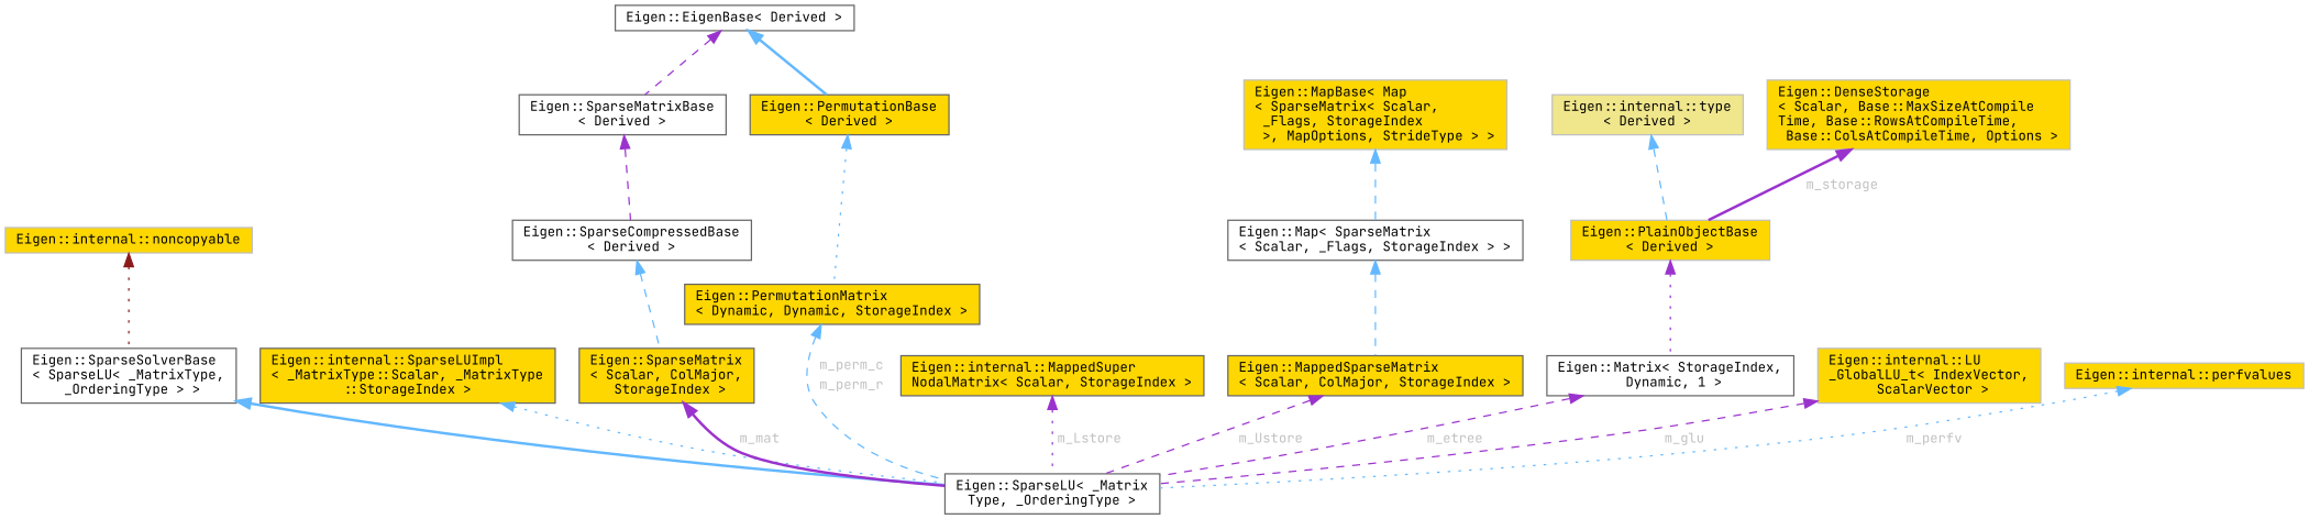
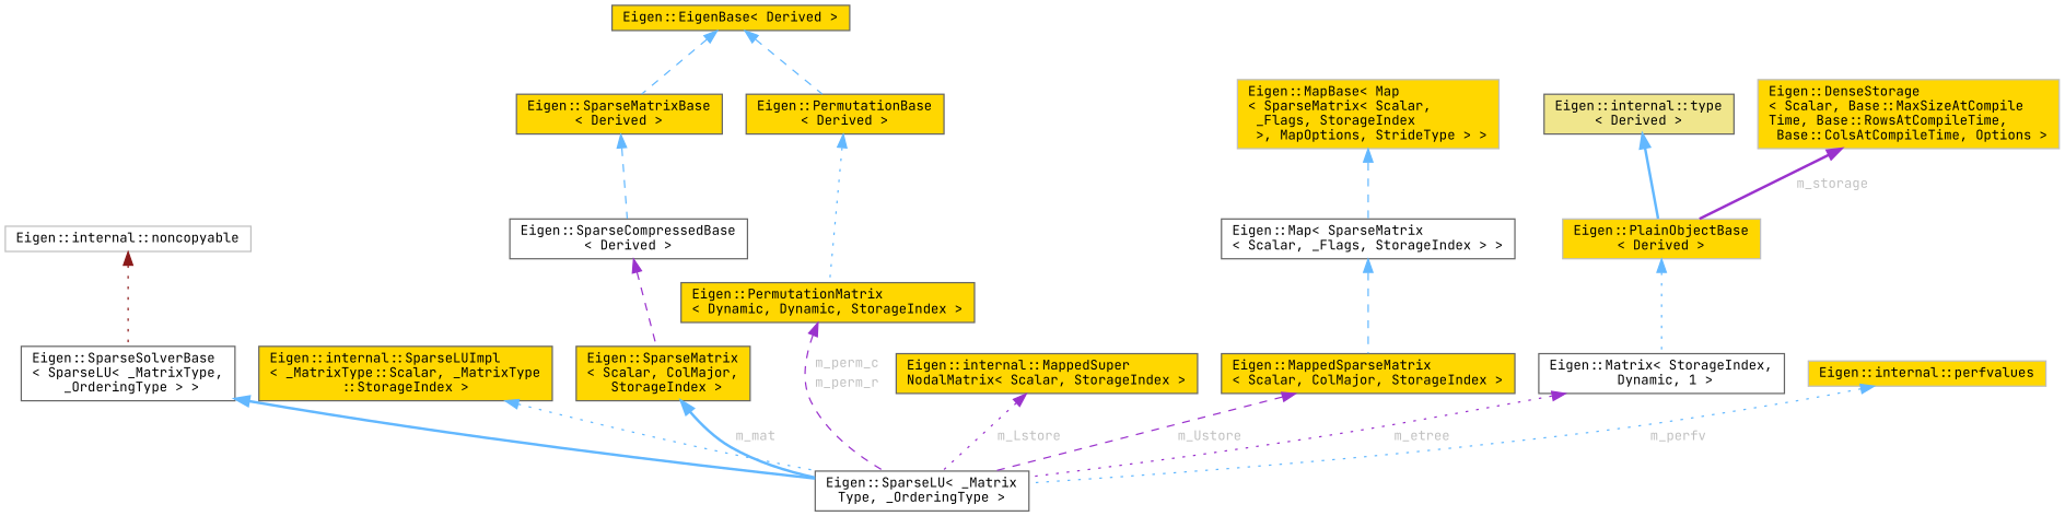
  digraph {
    fontname="JetBrains Mono"
    rankdir=TB
    node [color=gray40 fillcolor=gold fontname="JetBrains Mono" fontsize=10 shape=box style=filled]
    edge [color=steelblue1 dir=back fontname="JetBrains Mono" fontsize=10 labelfontname=Helvetica labelfontsize=10 style=dashed]
    n1 [fillcolor=white fontcolor=black height=0.2 label="Eigen::SparseLU\< _Matrix\lType, _OrderingType \>" width=0.4]
    n2 [fillcolor=white height=0.2 label="Eigen::SparseSolverBase\l\< SparseLU\< _MatrixType,\l _OrderingType \> \>" width=0.4]
-   n3 [color=grey75 height=0.2 label="Eigen::internal::noncopyable" width=0.4]
+   n3 [color=grey75 fillcolor=white height=0.2 label="Eigen::internal::noncopyable" width=0.4]
    n4 [height=0.2 label="Eigen::internal::SparseLUImpl\l\< _MatrixType::Scalar, _MatrixType\l::StorageIndex \>" width=0.4]
    n5 [height=0.2 label="Eigen::SparseMatrix\l\< Scalar, ColMajor,\l StorageIndex \>" width=0.4]
    n6 [fillcolor=white height=0.2 label="Eigen::SparseCompressedBase\l\< Derived \>" width=0.4]
-   n7 [fillcolor=white height=0.2 label="Eigen::SparseMatrixBase\l\< Derived \>" width=0.4]
-   n8 [fillcolor=white height=0.2 label="Eigen::EigenBase\< Derived \>" width=0.4]
+   n7 [height=0.2 label="Eigen::SparseMatrixBase\l\< Derived \>" width=0.4]
+   n8 [height=0.2 label="Eigen::EigenBase\< Derived \>" width=0.4]
    n9 [height=0.2 label="Eigen::PermutationBase\l\< Derived \>" width=0.4]
    n10 [height=0.2 label="Eigen::PermutationMatrix\l\< Dynamic, Dynamic, StorageIndex \>" width=0.4]
    n11 [height=0.2 label="Eigen::internal::MappedSuper\lNodalMatrix\< Scalar, StorageIndex \>" width=0.4]
    n12 [height=0.2 label="Eigen::MappedSparseMatrix\l\< Scalar, ColMajor, StorageIndex \>" width=0.4]
    n13 [fillcolor=white height=0.2 label="Eigen::Map\< SparseMatrix\l\< Scalar, _Flags, StorageIndex \> \>" width=0.4]
    n14 [color=grey75 height=0.2 label="Eigen::MapBase\< Map\l\< SparseMatrix\< Scalar,\l _Flags, StorageIndex\l \>, MapOptions, StrideType \> \>" width=0.4]
    n15 [fillcolor=white height=0.2 label="Eigen::Matrix\< StorageIndex,\l Dynamic, 1 \>" width=0.4]
    n16 [color=grey75 height=0.2 label="Eigen::PlainObjectBase\l\< Derived \>" width=0.4]
-   n17 [color=grey75 fillcolor=khaki height=0.2 label="Eigen::internal::type\l\< Derived \>" width=0.4]
+   n17 [fillcolor=khaki height=0.2 label="Eigen::internal::type\l\< Derived \>" width=0.4]
    n18 [color=grey75 height=0.2 label="Eigen::DenseStorage\l\< Scalar, Base::MaxSizeAtCompile\lTime, Base::RowsAtCompileTime,\l Base::ColsAtCompileTime, Options \>" width=0.4]
-   n19 [color=grey75 height=0.2 label="Eigen::internal::LU\l_GlobalLU_t\< IndexVector,\l ScalarVector \>" width=0.4]
    n20 [color=grey75 height=0.2 label="Eigen::internal::perfvalues" width=0.4]
    n2 -> n1 [style=bold]
    n3 -> n2 [color=firebrick4 style=dotted]
    n4 -> n1 [style=dotted]
-   n5 -> n1 [color=darkorchid3 fontcolor=grey label=<<TABLE CELLBORDER="0" BORDER="0"><TR><TD VALIGN="top" ALIGN="LEFT" CELLPADDING="1" CELLSPACING="0">m_mat</TD></TR> </TABLE>> style=bold]
-   n6 -> n5
-   n7 -> n6 [color=darkorchid3]
-   n8 -> n7 [color=darkorchid3]
-   n8 -> n9 [style=bold]
+   n5 -> n1 [fontcolor=grey label=<<TABLE CELLBORDER="0" BORDER="0"><TR><TD VALIGN="top" ALIGN="LEFT" CELLPADDING="1" CELLSPACING="0">m_mat</TD></TR> </TABLE>> style=bold]
+   n6 -> n5 [color=darkorchid3]
+   n7 -> n6
+   n8 -> n7
+   n8 -> n9
    n9 -> n10 [style=dotted]
-   n10 -> n1 [fontcolor=grey label=<<TABLE CELLBORDER="0" BORDER="0"><TR><TD VALIGN="top" ALIGN="LEFT" CELLPADDING="1" CELLSPACING="0">m_perm_c</TD></TR> <TR><TD VALIGN="top" ALIGN="LEFT" CELLPADDING="1" CELLSPACING="0">m_perm_r</TD></TR> </TABLE>>]
+   n10 -> n1 [color=darkorchid3 fontcolor=grey label=<<TABLE CELLBORDER="0" BORDER="0"><TR><TD VALIGN="top" ALIGN="LEFT" CELLPADDING="1" CELLSPACING="0">m_perm_c</TD></TR> <TR><TD VALIGN="top" ALIGN="LEFT" CELLPADDING="1" CELLSPACING="0">m_perm_r</TD></TR> </TABLE>>]
    n11 -> n1 [color=darkorchid3 fontcolor=grey label=<<TABLE CELLBORDER="0" BORDER="0"><TR><TD VALIGN="top" ALIGN="LEFT" CELLPADDING="1" CELLSPACING="0">m_Lstore</TD></TR> </TABLE>> style=dotted]
    n12 -> n1 [color=darkorchid3 fontcolor=grey label=<<TABLE CELLBORDER="0" BORDER="0"><TR><TD VALIGN="top" ALIGN="LEFT" CELLPADDING="1" CELLSPACING="0">m_Ustore</TD></TR> </TABLE>>]
    n13 -> n12
    n14 -> n13
-   n15 -> n1 [color=darkorchid3 fontcolor=grey label=<<TABLE CELLBORDER="0" BORDER="0"><TR><TD VALIGN="top" ALIGN="LEFT" CELLPADDING="1" CELLSPACING="0">m_etree</TD></TR> </TABLE>>]
-   n16 -> n15 [color=darkorchid3 style=dotted]
-   n17 -> n16
+   n15 -> n1 [color=darkorchid3 fontcolor=grey label=<<TABLE CELLBORDER="0" BORDER="0"><TR><TD VALIGN="top" ALIGN="LEFT" CELLPADDING="1" CELLSPACING="0">m_etree</TD></TR> </TABLE>> style=dotted]
+   n16 -> n15 [style=dotted]
+   n17 -> n16 [style=bold]
    n18 -> n16 [color=darkorchid3 fontcolor=grey label=<<TABLE CELLBORDER="0" BORDER="0"><TR><TD VALIGN="top" ALIGN="LEFT" CELLPADDING="1" CELLSPACING="0">m_storage</TD></TR> </TABLE>> style=bold]
-   n19 -> n1 [color=darkorchid3 fontcolor=grey label=<<TABLE CELLBORDER="0" BORDER="0"><TR><TD VALIGN="top" ALIGN="LEFT" CELLPADDING="1" CELLSPACING="0">m_glu</TD></TR> </TABLE>>]
    n20 -> n1 [fontcolor=grey label=<<TABLE CELLBORDER="0" BORDER="0"><TR><TD VALIGN="top" ALIGN="LEFT" CELLPADDING="1" CELLSPACING="0">m_perfv</TD></TR> </TABLE>> style=dotted]
  }
